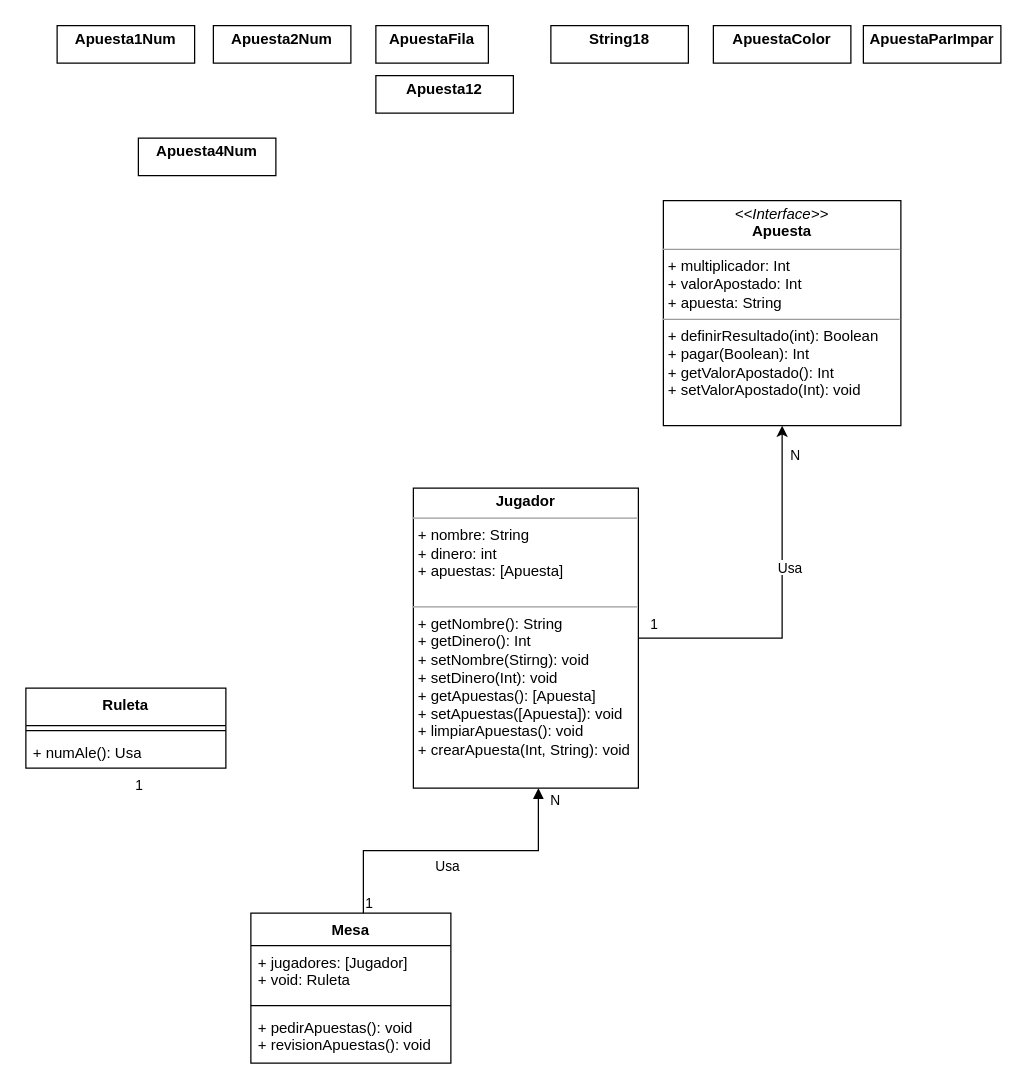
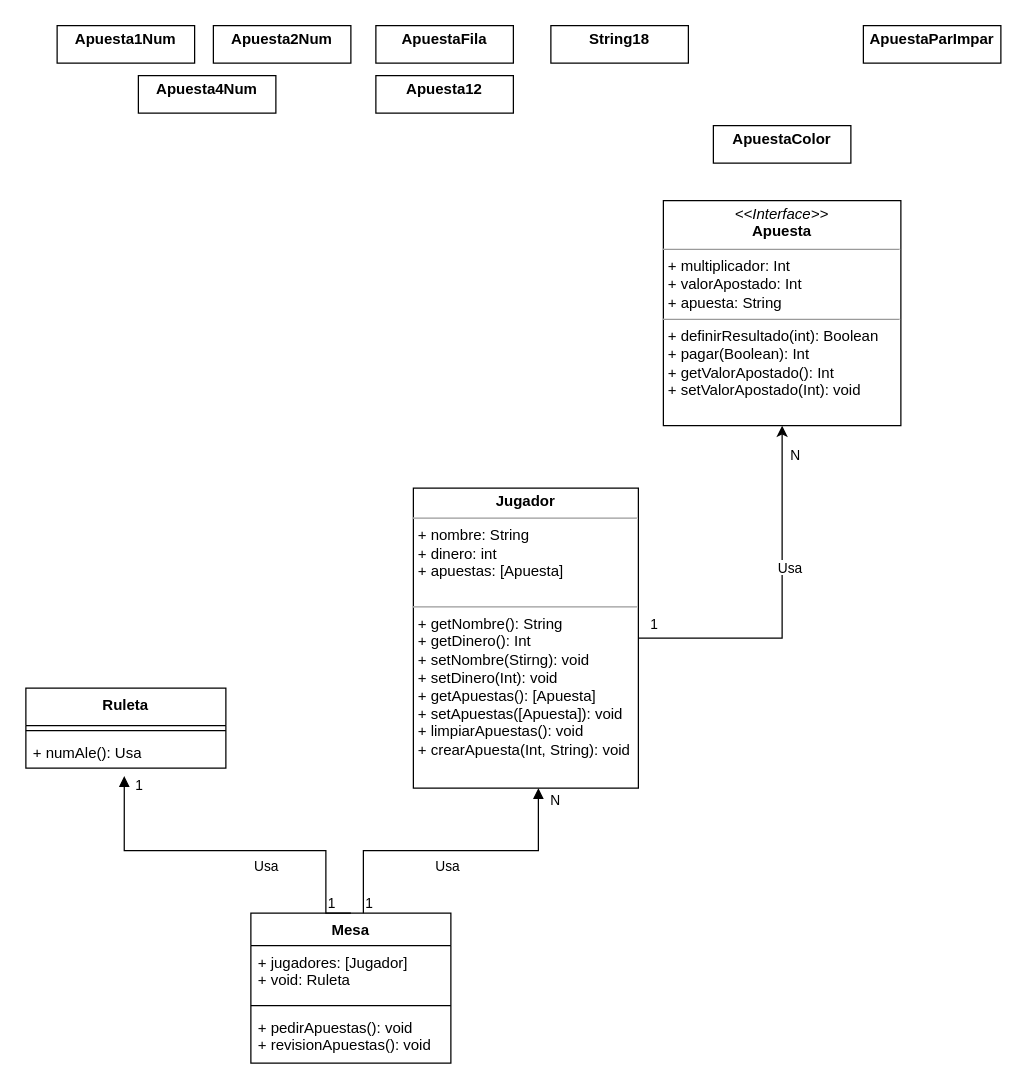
  <mxCell id="0" />
  <mxCell id="1" parent="0" />
  <mxCell id="2" value="Ruleta" style="swimlane;fontStyle=1;align=center;verticalAlign=top;childLayout=stackLayout;horizontal=1;startSize=30;horizontalStack=0;resizeParent=1;resizeParentMax=0;resizeLast=0;collapsible=1;marginBottom=0;whiteSpace=wrap;html=1;" parent="1" vertex="1"><mxGeometry x="20" y="550" width="160" height="64" as="geometry" /></mxCell>
  <mxCell id="3" value="" style="line;strokeWidth=1;fillColor=none;align=left;verticalAlign=middle;spacingTop=-1;spacingLeft=3;spacingRight=3;rotatable=0;labelPosition=right;points=[];portConstraint=eastwest;strokeColor=inherit;" parent="2" vertex="1"><mxGeometry y="30" width="160" height="8" as="geometry" /></mxCell>
  <mxCell id="4" value="+ numAle(): Usa" style="text;strokeColor=none;fillColor=none;align=left;verticalAlign=top;spacingLeft=4;spacingRight=4;overflow=hidden;rotatable=0;points=[[0,0.5],[1,0.5]];portConstraint=eastwest;whiteSpace=wrap;html=1;" parent="2" vertex="1"><mxGeometry y="38" width="160" height="26" as="geometry" /></mxCell>
  <mxCell id="5" value="Mesa" style="swimlane;fontStyle=1;align=center;verticalAlign=top;childLayout=stackLayout;horizontal=1;startSize=26;horizontalStack=0;resizeParent=1;resizeParentMax=0;resizeLast=0;collapsible=1;marginBottom=0;whiteSpace=wrap;html=1;" parent="1" vertex="1"><mxGeometry x="200" y="730" width="160" height="120" as="geometry" /></mxCell>
  <mxCell id="6" value="+ jugadores: [Jugador]&amp;nbsp;&lt;br&gt;+ void: Ruleta&amp;nbsp;" style="text;strokeColor=none;fillColor=none;align=left;verticalAlign=top;spacingLeft=4;spacingRight=4;overflow=hidden;rotatable=0;points=[[0,0.5],[1,0.5]];portConstraint=eastwest;whiteSpace=wrap;html=1;" parent="5" vertex="1"><mxGeometry y="26" width="160" height="44" as="geometry" /></mxCell>
  <mxCell id="7" value="" style="line;strokeWidth=1;fillColor=none;align=left;verticalAlign=middle;spacingTop=-1;spacingLeft=3;spacingRight=3;rotatable=0;labelPosition=right;points=[];portConstraint=eastwest;strokeColor=inherit;" parent="5" vertex="1"><mxGeometry y="70" width="160" height="8" as="geometry" /></mxCell>
  <mxCell id="8" value="+ pedirApuestas(): void&lt;br&gt;+ revisionApuestas(): void" style="text;strokeColor=none;fillColor=none;align=left;verticalAlign=top;spacingLeft=4;spacingRight=4;overflow=hidden;rotatable=0;points=[[0,0.5],[1,0.5]];portConstraint=eastwest;whiteSpace=wrap;html=1;" parent="5" vertex="1"><mxGeometry y="78" width="160" height="42" as="geometry" /></mxCell>
+ <mxCell id="9" value="Usa" style="endArrow=block;endFill=1;html=1;edgeStyle=orthogonalEdgeStyle;align=left;verticalAlign=top;rounded=0;entryX=0.492;entryY=1.246;entryDx=0;entryDy=0;entryPerimeter=0;exitX=0.5;exitY=0;exitDx=0;exitDy=0;" parent="1" source="5" target="4" edge="1"><mxGeometry x="-0.114" relative="1" as="geometry"><mxPoint x="200" y="690" as="sourcePoint" /><mxPoint x="360" y="690" as="targetPoint" /><Array as="points"><mxPoint x="260" y="680" /><mxPoint x="99" y="680" /></Array><mxPoint as="offset" /></mxGeometry></mxCell>
+ <mxCell id="10" value="1" style="edgeLabel;resizable=0;html=1;align=left;verticalAlign=bottom;" parent="9" connectable="0" vertex="1"><mxGeometry x="-1" relative="1" as="geometry"><mxPoint x="-20" as="offset" /></mxGeometry></mxCell>
  <mxCell id="11" value="Usa" style="endArrow=block;endFill=1;html=1;edgeStyle=orthogonalEdgeStyle;align=left;verticalAlign=top;rounded=0;exitX=0.5;exitY=0;exitDx=0;exitDy=0;" parent="1" edge="1"><mxGeometry x="-0.114" relative="1" as="geometry"><mxPoint x="290" y="730" as="sourcePoint" /><mxPoint x="430" y="630" as="targetPoint" /><Array as="points"><mxPoint x="290" y="680" /><mxPoint x="430" y="680" /></Array><mxPoint as="offset" /></mxGeometry></mxCell>
  <mxCell id="12" value="1" style="edgeLabel;resizable=0;html=1;align=left;verticalAlign=bottom;" parent="11" connectable="0" vertex="1"><mxGeometry x="-1" relative="1" as="geometry" /></mxCell>
  <mxCell id="13" value="N" style="edgeLabel;resizable=0;html=1;align=left;verticalAlign=bottom;" parent="1" connectable="0" vertex="1"><mxGeometry x="394" y="600" as="geometry"><mxPoint x="44" y="48" as="offset" /></mxGeometry></mxCell>
  <mxCell id="14" value="1" style="edgeLabel;resizable=0;html=1;align=left;verticalAlign=bottom;" parent="1" connectable="0" vertex="1"><mxGeometry x="310" y="750" as="geometry"><mxPoint x="-204" y="-114" as="offset" /></mxGeometry></mxCell>
  <mxCell id="15" style="edgeStyle=orthogonalEdgeStyle;rounded=0;orthogonalLoop=1;jettySize=auto;html=1;entryX=0.5;entryY=1;entryDx=0;entryDy=0;" parent="1" source="16" target="17" edge="1"><mxGeometry relative="1" as="geometry" /></mxCell>
  <mxCell id="16" value="&lt;p style=&quot;margin:0px;margin-top:4px;text-align:center;&quot;&gt;&lt;b&gt;Jugador&lt;/b&gt;&lt;/p&gt;&lt;hr size=&quot;1&quot;&gt;&lt;p style=&quot;margin:0px;margin-left:4px;&quot;&gt;+ nombre: String&lt;br style=&quot;border-color: var(--border-color);&quot;&gt;+ dinero: int&lt;br style=&quot;border-color: var(--border-color);&quot;&gt;+ apuestas: [Apuesta]&lt;br style=&quot;border-color: var(--border-color);&quot;&gt;&lt;br&gt;&lt;/p&gt;&lt;hr size=&quot;1&quot;&gt;&lt;p style=&quot;margin:0px;margin-left:4px;&quot;&gt;+ getNombre(): String&lt;/p&gt;&lt;p style=&quot;margin:0px;margin-left:4px;&quot;&gt;+ getDinero(): Int&lt;br&gt;&lt;/p&gt;&lt;p style=&quot;margin:0px;margin-left:4px;&quot;&gt;+ setNombre(Stirng): void&lt;/p&gt;&lt;p style=&quot;margin:0px;margin-left:4px;&quot;&gt;+ setDinero(Int): void&lt;br&gt;&lt;/p&gt;&lt;p style=&quot;margin:0px;margin-left:4px;&quot;&gt;+ getApuestas(): [Apuesta]&lt;/p&gt;&lt;p style=&quot;margin:0px;margin-left:4px;&quot;&gt;+ setApuestas([Apuesta]): void&lt;/p&gt;&lt;p style=&quot;margin:0px;margin-left:4px;&quot;&gt;+ limpiarApuestas(): void&lt;/p&gt;&lt;p style=&quot;margin:0px;margin-left:4px;&quot;&gt;+ crearApuesta(Int, String): void&lt;/p&gt;" style="verticalAlign=top;align=left;overflow=fill;fontSize=12;fontFamily=Helvetica;html=1;whiteSpace=wrap;" parent="1" vertex="1"><mxGeometry x="330" y="390" width="180" height="240" as="geometry" /></mxCell>
  <mxCell id="17" value="&lt;p style=&quot;margin:0px;margin-top:4px;text-align:center;&quot;&gt;&lt;i&gt;&amp;lt;&amp;lt;Interface&amp;gt;&amp;gt;&lt;/i&gt;&lt;br&gt;&lt;b&gt;Apuesta&lt;/b&gt;&lt;/p&gt;&lt;hr size=&quot;1&quot;&gt;&lt;p style=&quot;margin:0px;margin-left:4px;&quot;&gt;+ multiplicador: Int&lt;br&gt;&lt;/p&gt;&lt;p style=&quot;margin:0px;margin-left:4px;&quot;&gt;+ valorApostado: Int&lt;/p&gt;&lt;p style=&quot;margin:0px;margin-left:4px;&quot;&gt;+ apuesta: String&lt;/p&gt;&lt;hr size=&quot;1&quot;&gt;&lt;p style=&quot;margin:0px;margin-left:4px;&quot;&gt;&lt;span style=&quot;background-color: initial;&quot;&gt;+ definirResultado(int): Boolean&lt;/span&gt;&lt;br&gt;&lt;/p&gt;&lt;p style=&quot;margin:0px;margin-left:4px;&quot;&gt;+ pagar(Boolean): Int&lt;br&gt;&lt;/p&gt;&lt;p style=&quot;margin:0px;margin-left:4px;&quot;&gt;+ getValorApostado(): Int&lt;/p&gt;&lt;p style=&quot;margin:0px;margin-left:4px;&quot;&gt;+ setValorApostado(Int): void&lt;/p&gt;" style="verticalAlign=top;align=left;overflow=fill;fontSize=12;fontFamily=Helvetica;html=1;whiteSpace=wrap;" parent="1" vertex="1"><mxGeometry x="530" y="160" width="190" height="180" as="geometry" /></mxCell>
  <mxCell id="18" value="&lt;span style=&quot;color: rgb(0, 0, 0); font-family: Helvetica; font-size: 11px; font-style: normal; font-variant-ligatures: normal; font-variant-caps: normal; font-weight: 400; letter-spacing: normal; orphans: 2; text-align: left; text-indent: 0px; text-transform: none; widows: 2; word-spacing: 0px; -webkit-text-stroke-width: 0px; background-color: rgb(255, 255, 255); text-decoration-thickness: initial; text-decoration-style: initial; text-decoration-color: initial; float: none; display: inline !important;&quot;&gt;Usa&lt;/span&gt;" style="text;whiteSpace=wrap;html=1;" parent="1" vertex="1"><mxGeometry x="620" y="440" width="50" height="40" as="geometry" /></mxCell>
  <mxCell id="19" value="1" style="edgeLabel;resizable=0;html=1;align=left;verticalAlign=bottom;" parent="1" connectable="0" vertex="1"><mxGeometry x="370" y="530" as="geometry"><mxPoint x="148" y="-23" as="offset" /></mxGeometry></mxCell>
  <mxCell id="20" value="&lt;span style=&quot;color: rgb(0, 0, 0); font-family: Helvetica; font-size: 11px; font-style: normal; font-variant-ligatures: normal; font-variant-caps: normal; font-weight: 400; letter-spacing: normal; orphans: 2; text-align: left; text-indent: 0px; text-transform: none; widows: 2; word-spacing: 0px; -webkit-text-stroke-width: 0px; background-color: rgb(255, 255, 255); text-decoration-thickness: initial; text-decoration-style: initial; text-decoration-color: initial; float: none; display: inline !important;&quot;&gt;N&lt;/span&gt;" style="text;whiteSpace=wrap;html=1;" parent="1" vertex="1"><mxGeometry x="630" y="350" width="20" height="40" as="geometry" /></mxCell>
  <mxCell id="21" value="&lt;p style=&quot;margin:0px;margin-top:4px;text-align:center;&quot;&gt;&lt;b&gt;Apuesta1Num&lt;/b&gt;&lt;/p&gt;&lt;p style=&quot;margin:0px;margin-left:4px;&quot;&gt;&lt;br&gt;&lt;/p&gt;" style="verticalAlign=top;align=left;overflow=fill;fontSize=12;fontFamily=Helvetica;html=1;whiteSpace=wrap;" parent="1" vertex="1"><mxGeometry x="45" y="20" width="110" height="30" as="geometry" /></mxCell>
  <mxCell id="22" value="&lt;p style=&quot;margin:0px;margin-top:4px;text-align:center;&quot;&gt;&lt;b&gt;Apuesta2Num&lt;/b&gt;&lt;/p&gt;&lt;p style=&quot;margin:0px;margin-left:4px;&quot;&gt;&lt;br&gt;&lt;/p&gt;" style="verticalAlign=top;align=left;overflow=fill;fontSize=12;fontFamily=Helvetica;html=1;whiteSpace=wrap;" parent="1" vertex="1"><mxGeometry x="170" y="20" width="110" height="30" as="geometry" /></mxCell>
- <mxCell id="23" value="&lt;p style=&quot;margin:0px;margin-top:4px;text-align:center;&quot;&gt;&lt;b&gt;Apuesta4Num&lt;/b&gt;&lt;/p&gt;&lt;p style=&quot;margin:0px;margin-left:4px;&quot;&gt;&lt;br&gt;&lt;/p&gt;" style="verticalAlign=top;align=left;overflow=fill;fontSize=12;fontFamily=Helvetica;html=1;whiteSpace=wrap;" parent="1" vertex="1"><mxGeometry x="110" y="110" width="110" height="30" as="geometry" /></mxCell>
- <mxCell id="24" value="&lt;p style=&quot;margin:0px;margin-top:4px;text-align:center;&quot;&gt;&lt;b&gt;ApuestaColor&lt;/b&gt;&lt;/p&gt;&lt;p style=&quot;margin:0px;margin-left:4px;&quot;&gt;&lt;br&gt;&lt;/p&gt;" style="verticalAlign=top;align=left;overflow=fill;fontSize=12;fontFamily=Helvetica;html=1;whiteSpace=wrap;" parent="1" vertex="1"><mxGeometry x="570" y="20" width="110" height="30" as="geometry" /></mxCell>
+ <mxCell id="23" value="&lt;p style=&quot;margin:0px;margin-top:4px;text-align:center;&quot;&gt;&lt;b&gt;Apuesta4Num&lt;/b&gt;&lt;/p&gt;&lt;p style=&quot;margin:0px;margin-left:4px;&quot;&gt;&lt;br&gt;&lt;/p&gt;" style="verticalAlign=top;align=left;overflow=fill;fontSize=12;fontFamily=Helvetica;html=1;whiteSpace=wrap;" parent="1" vertex="1"><mxGeometry x="110" y="60" width="110" height="30" as="geometry" /></mxCell>
+ <mxCell id="24" value="&lt;p style=&quot;margin:0px;margin-top:4px;text-align:center;&quot;&gt;&lt;b&gt;ApuestaColor&lt;/b&gt;&lt;/p&gt;&lt;p style=&quot;margin:0px;margin-left:4px;&quot;&gt;&lt;br&gt;&lt;/p&gt;" style="verticalAlign=top;align=left;overflow=fill;fontSize=12;fontFamily=Helvetica;html=1;whiteSpace=wrap;" parent="1" vertex="1"><mxGeometry x="570" y="100" width="110" height="30" as="geometry" /></mxCell>
  <mxCell id="25" value="&lt;p style=&quot;margin:0px;margin-top:4px;text-align:center;&quot;&gt;&lt;b&gt;Apuesta12&lt;/b&gt;&lt;/p&gt;&lt;p style=&quot;margin:0px;margin-left:4px;&quot;&gt;&lt;br&gt;&lt;/p&gt;" style="verticalAlign=top;align=left;overflow=fill;fontSize=12;fontFamily=Helvetica;html=1;whiteSpace=wrap;" parent="1" vertex="1"><mxGeometry x="300" y="60" width="110" height="30" as="geometry" /></mxCell>
  <mxCell id="26" value="&lt;p style=&quot;margin:0px;margin-top:4px;text-align:center;&quot;&gt;&lt;b&gt;String18&lt;/b&gt;&lt;/p&gt;&lt;p style=&quot;margin:0px;margin-left:4px;&quot;&gt;&lt;br&gt;&lt;/p&gt;" style="verticalAlign=top;align=left;overflow=fill;fontSize=12;fontFamily=Helvetica;html=1;whiteSpace=wrap;" parent="1" vertex="1"><mxGeometry x="440" y="20" width="110" height="30" as="geometry" /></mxCell>
  <mxCell id="27" value="&lt;p style=&quot;margin:0px;margin-top:4px;text-align:center;&quot;&gt;&lt;b&gt;ApuestaParImpar&lt;/b&gt;&lt;/p&gt;" style="verticalAlign=top;align=left;overflow=fill;fontSize=12;fontFamily=Helvetica;html=1;whiteSpace=wrap;" parent="1" vertex="1"><mxGeometry x="690" y="20" width="110" height="30" as="geometry" /></mxCell>
- <mxCell id="28" value="&lt;p style=&quot;margin:0px;margin-top:4px;text-align:center;&quot;&gt;&lt;b&gt;ApuestaFila&lt;/b&gt;&lt;/p&gt;" style="verticalAlign=top;align=left;overflow=fill;fontSize=12;fontFamily=Helvetica;html=1;whiteSpace=wrap;" parent="1" vertex="1"><mxGeometry x="300" y="20" width="90" height="30" as="geometry" /></mxCell>
+ <mxCell id="28" value="&lt;p style=&quot;margin:0px;margin-top:4px;text-align:center;&quot;&gt;&lt;b&gt;ApuestaFila&lt;/b&gt;&lt;/p&gt;" style="verticalAlign=top;align=left;overflow=fill;fontSize=12;fontFamily=Helvetica;html=1;whiteSpace=wrap;" parent="1" vertex="1"><mxGeometry x="300" y="20" width="110" height="30" as="geometry" /></mxCell>
